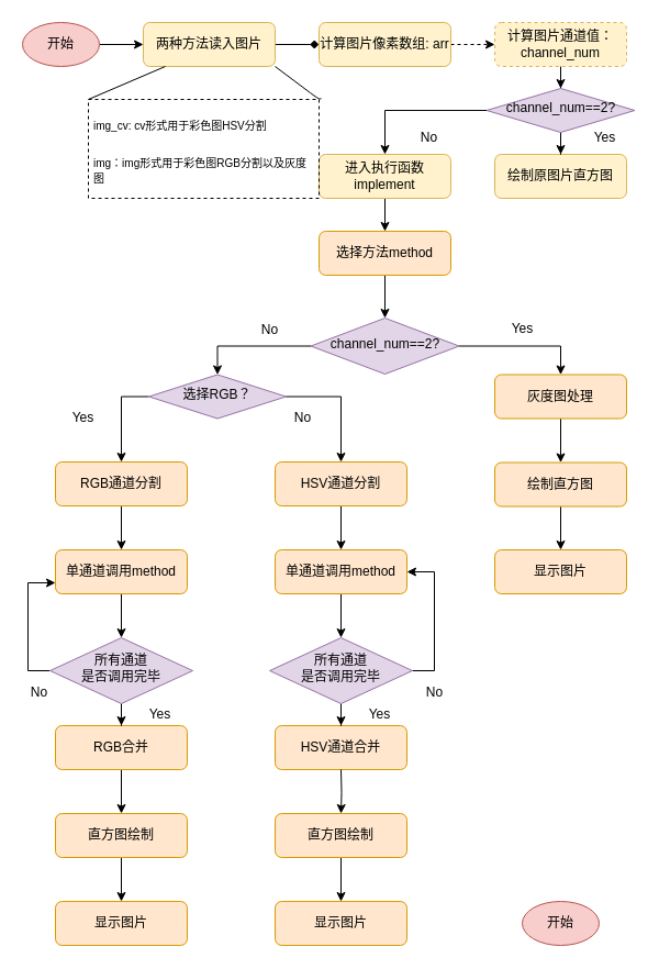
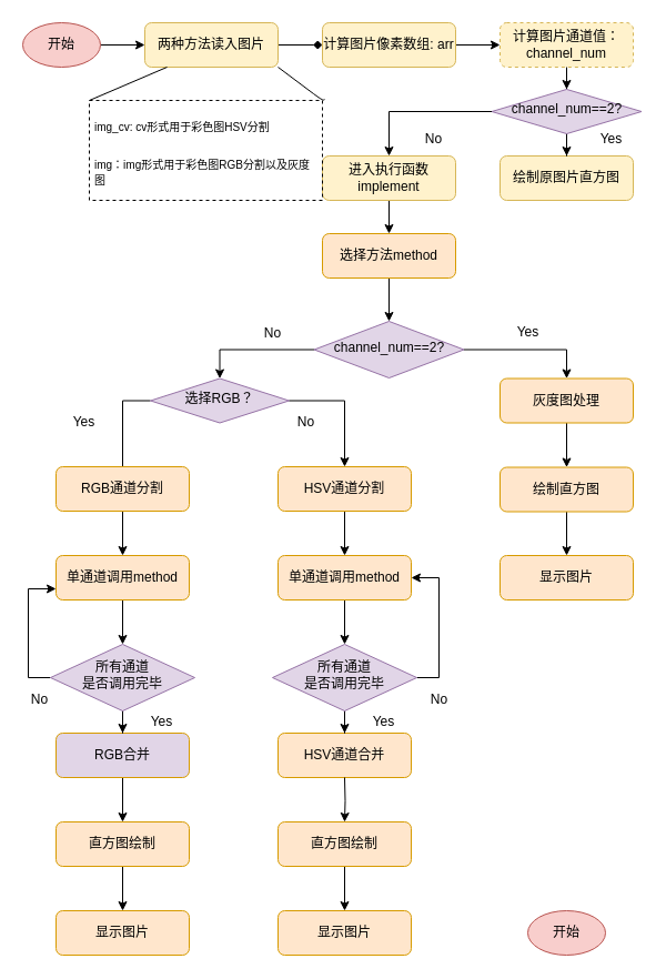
  <mxCell id="0" />
  <mxCell id="1" parent="0" />
  <mxCell id="2" value="" style="edgeStyle=orthogonalEdgeStyle;rounded=0;orthogonalLoop=1;jettySize=auto;html=1;endArrow=diamond;" edge="1" parent="1" source="3" target="7"><mxGeometry relative="1" as="geometry" /></mxCell>
  <mxCell id="3" value="两种方法读入图片" style="rounded=1;whiteSpace=wrap;html=1;fontSize=12;glass=0;strokeWidth=1;shadow=0;fillColor=#fff2cc;strokeColor=#d6b656;" parent="1" vertex="1"><mxGeometry x="130" y="20" width="120" height="40" as="geometry" /></mxCell>
  <mxCell id="4" style="edgeStyle=orthogonalEdgeStyle;rounded=0;orthogonalLoop=1;jettySize=auto;html=1;exitX=1;exitY=0.5;exitDx=0;exitDy=0;" edge="1" parent="1" source="5" target="3"><mxGeometry relative="1" as="geometry" /></mxCell>
  <mxCell id="5" value="开始" style="ellipse;whiteSpace=wrap;html=1;fillColor=#f8cecc;strokeColor=#b85450;" vertex="1" parent="1"><mxGeometry x="20" y="20" width="70" height="40" as="geometry" /></mxCell>
- <mxCell id="6" value="" style="edgeStyle=orthogonalEdgeStyle;rounded=0;orthogonalLoop=1;jettySize=auto;html=1;dashed=1;" edge="1" parent="1" source="7" target="9"><mxGeometry relative="1" as="geometry" /></mxCell>
+ <mxCell id="6" value="" style="edgeStyle=orthogonalEdgeStyle;rounded=0;orthogonalLoop=1;jettySize=auto;html=1;" edge="1" parent="1" source="7" target="9"><mxGeometry relative="1" as="geometry" /></mxCell>
  <mxCell id="7" value="计算图片像素数组: arr" style="rounded=1;whiteSpace=wrap;html=1;fontSize=12;glass=0;strokeWidth=1;shadow=0;fillColor=#fff2cc;strokeColor=#d6b656;" vertex="1" parent="1"><mxGeometry x="290" y="20" width="120" height="40" as="geometry" /></mxCell>
  <mxCell id="8" value="" style="edgeStyle=orthogonalEdgeStyle;rounded=0;orthogonalLoop=1;jettySize=auto;html=1;" edge="1" parent="1" source="9" target="15"><mxGeometry relative="1" as="geometry" /></mxCell>
  <mxCell id="9" value="计算图片通道值：channel_num" style="rounded=1;whiteSpace=wrap;html=1;fontSize=12;glass=0;strokeWidth=1;shadow=0;fillColor=#fff2cc;strokeColor=#d6b656;dashed=1;" vertex="1" parent="1"><mxGeometry x="450" y="20" width="120" height="40" as="geometry" /></mxCell>
  <mxCell id="10" value="绘制原图片直方图" style="rounded=1;whiteSpace=wrap;html=1;fontSize=12;glass=0;strokeWidth=1;shadow=0;fillColor=#fff2cc;strokeColor=#d6b656;" vertex="1" parent="1"><mxGeometry x="450" y="140" width="120" height="40" as="geometry" /></mxCell>
  <mxCell id="11" value="" style="edgeStyle=orthogonalEdgeStyle;rounded=0;orthogonalLoop=1;jettySize=auto;html=1;" edge="1" parent="1" source="12" target="19"><mxGeometry relative="1" as="geometry" /></mxCell>
  <mxCell id="12" value="进入执行函数implement" style="rounded=1;whiteSpace=wrap;html=1;fontSize=12;glass=0;strokeWidth=1;shadow=0;fillColor=#fff2cc;strokeColor=#d6b656;" vertex="1" parent="1"><mxGeometry x="290" y="140" width="120" height="40" as="geometry" /></mxCell>
  <mxCell id="13" value="" style="edgeStyle=orthogonalEdgeStyle;rounded=0;orthogonalLoop=1;jettySize=auto;html=1;" edge="1" parent="1" source="15" target="10"><mxGeometry relative="1" as="geometry" /></mxCell>
  <mxCell id="14" style="edgeStyle=orthogonalEdgeStyle;rounded=0;orthogonalLoop=1;jettySize=auto;html=1;exitX=0;exitY=0.5;exitDx=0;exitDy=0;" edge="1" parent="1" source="15" target="12"><mxGeometry relative="1" as="geometry" /></mxCell>
  <mxCell id="15" value="channel_num==2?" style="rhombus;whiteSpace=wrap;html=1;shadow=0;fontFamily=Helvetica;fontSize=12;align=center;strokeWidth=1;spacing=6;spacingTop=-4;fillColor=#e1d5e7;strokeColor=#9673a6;" vertex="1" parent="1"><mxGeometry x="442.5" y="80" width="135" height="40" as="geometry" /></mxCell>
  <mxCell id="16" value="No" style="text;html=1;resizable=0;autosize=1;align=center;verticalAlign=middle;points=[];fillColor=none;strokeColor=none;rounded=0;" vertex="1" parent="1"><mxGeometry x="375" y="115" width="30" height="20" as="geometry" /></mxCell>
  <mxCell id="17" value="Yes" style="text;html=1;resizable=0;autosize=1;align=center;verticalAlign=middle;points=[];fillColor=none;strokeColor=none;rounded=0;" vertex="1" parent="1"><mxGeometry x="535" y="115" width="30" height="20" as="geometry" /></mxCell>
  <mxCell id="18" style="edgeStyle=orthogonalEdgeStyle;rounded=0;orthogonalLoop=1;jettySize=auto;html=1;exitX=0.5;exitY=1;exitDx=0;exitDy=0;entryX=0.5;entryY=0;entryDx=0;entryDy=0;" edge="1" parent="1" source="19" target="25"><mxGeometry relative="1" as="geometry" /></mxCell>
  <mxCell id="19" value="选择方法method" style="rounded=1;whiteSpace=wrap;html=1;fontSize=12;glass=0;strokeWidth=1;shadow=0;fillColor=#ffe6cc;strokeColor=#d79b00;" vertex="1" parent="1"><mxGeometry x="290" y="210" width="120" height="40" as="geometry" /></mxCell>
  <mxCell id="20" value="&lt;h1&gt;&lt;span style=&quot;font-size: x-small ; font-weight: 400&quot;&gt;img_cv: cv形式用于彩色图HSV分割&lt;/span&gt;&lt;br&gt;&lt;/h1&gt;&lt;h1&gt;&lt;div style=&quot;font-size: 12px ; font-weight: 400&quot;&gt;&lt;font size=&quot;1&quot;&gt;img：img形式用于彩色图RGB分割以及灰度图&lt;/font&gt;&lt;/div&gt;&lt;/h1&gt;" style="text;html=1;fillColor=none;spacing=5;spacingTop=-20;whiteSpace=wrap;overflow=hidden;rounded=0;perimeterSpacing=2;strokeColor=#000000;dashed=1;" vertex="1" parent="1"><mxGeometry x="80" y="90" width="210" height="90" as="geometry" /></mxCell>
  <mxCell id="21" value="" style="endArrow=none;html=1;" edge="1" parent="1"><mxGeometry width="50" height="50" relative="1" as="geometry"><mxPoint x="80" y="90" as="sourcePoint" /><mxPoint x="150" y="60" as="targetPoint" /><Array as="points"><mxPoint x="80" y="90" /></Array></mxGeometry></mxCell>
  <mxCell id="22" value="" style="endArrow=none;html=1;" edge="1" parent="1" source="20"><mxGeometry width="50" height="50" relative="1" as="geometry"><mxPoint x="180" y="90" as="sourcePoint" /><mxPoint x="250" y="60" as="targetPoint" /><Array as="points"><mxPoint x="290" y="90" /></Array></mxGeometry></mxCell>
  <mxCell id="23" style="edgeStyle=orthogonalEdgeStyle;rounded=0;orthogonalLoop=1;jettySize=auto;html=1;exitX=1;exitY=0.5;exitDx=0;exitDy=0;entryX=0.5;entryY=0;entryDx=0;entryDy=0;" edge="1" parent="1" source="25" target="29"><mxGeometry relative="1" as="geometry" /></mxCell>
  <mxCell id="24" style="edgeStyle=orthogonalEdgeStyle;rounded=0;orthogonalLoop=1;jettySize=auto;html=1;exitX=0;exitY=0.5;exitDx=0;exitDy=0;entryX=0.5;entryY=0;entryDx=0;entryDy=0;" edge="1" parent="1" source="25" target="27"><mxGeometry relative="1" as="geometry" /></mxCell>
  <mxCell id="25" value="channel_num==2?" style="rhombus;whiteSpace=wrap;html=1;shadow=0;fontFamily=Helvetica;fontSize=12;align=center;strokeWidth=1;spacing=6;spacingTop=-4;fillColor=#e1d5e7;strokeColor=#9673a6;" vertex="1" parent="1"><mxGeometry x="282.5" y="289" width="135" height="51" as="geometry" /></mxCell>
- <mxCell id="26" style="edgeStyle=orthogonalEdgeStyle;rounded=0;orthogonalLoop=1;jettySize=auto;html=1;exitX=0;exitY=0.5;exitDx=0;exitDy=0;entryX=0.5;entryY=0;entryDx=0;entryDy=0;" edge="1" parent="1" source="27" target="36"><mxGeometry relative="1" as="geometry"><Array as="points"><mxPoint x="110" y="360" /></Array></mxGeometry></mxCell>
+ <mxCell id="26" style="edgeStyle=orthogonalEdgeStyle;rounded=0;orthogonalLoop=1;jettySize=auto;html=1;exitX=0;exitY=0.5;exitDx=0;exitDy=0;entryX=0.5;entryY=0;entryDx=0;entryDy=0;endArrow=none;" edge="1" parent="1" source="27" target="36"><mxGeometry relative="1" as="geometry"><Array as="points"><mxPoint x="110" y="360" /></Array></mxGeometry></mxCell>
  <mxCell id="27" value="选择RGB？" style="rhombus;whiteSpace=wrap;html=1;shadow=0;fontFamily=Helvetica;fontSize=12;align=center;strokeWidth=1;spacing=6;spacingTop=-4;fillColor=#e1d5e7;strokeColor=#9673a6;" vertex="1" parent="1"><mxGeometry x="135" y="340.5" width="125" height="40" as="geometry" /></mxCell>
  <mxCell id="28" style="edgeStyle=orthogonalEdgeStyle;rounded=0;orthogonalLoop=1;jettySize=auto;html=1;exitX=0.5;exitY=1;exitDx=0;exitDy=0;entryX=0.5;entryY=0;entryDx=0;entryDy=0;" edge="1" parent="1" source="29" target="33"><mxGeometry relative="1" as="geometry" /></mxCell>
  <mxCell id="29" value="灰度图处理" style="rounded=1;whiteSpace=wrap;html=1;fontSize=12;glass=0;strokeWidth=1;shadow=0;fillColor=#ffe6cc;strokeColor=#d79b00;" vertex="1" parent="1"><mxGeometry x="450" y="340.5" width="120" height="40" as="geometry" /></mxCell>
  <mxCell id="30" value="Yes" style="text;html=1;resizable=0;autosize=1;align=center;verticalAlign=middle;points=[];fillColor=none;strokeColor=none;rounded=0;" vertex="1" parent="1"><mxGeometry x="460" y="289" width="30" height="20" as="geometry" /></mxCell>
  <mxCell id="31" value="No" style="text;html=1;resizable=0;autosize=1;align=center;verticalAlign=middle;points=[];fillColor=none;strokeColor=none;rounded=0;" vertex="1" parent="1"><mxGeometry x="230" y="290" width="30" height="20" as="geometry" /></mxCell>
  <mxCell id="32" style="edgeStyle=orthogonalEdgeStyle;rounded=0;orthogonalLoop=1;jettySize=auto;html=1;exitX=0.5;exitY=1;exitDx=0;exitDy=0;entryX=0.5;entryY=0;entryDx=0;entryDy=0;" edge="1" parent="1" source="33" target="34"><mxGeometry relative="1" as="geometry" /></mxCell>
  <mxCell id="33" value="绘制直方图" style="rounded=1;whiteSpace=wrap;html=1;fontSize=12;glass=0;strokeWidth=1;shadow=0;fillColor=#ffe6cc;strokeColor=#d79b00;" vertex="1" parent="1"><mxGeometry x="450" y="420.5" width="120" height="40" as="geometry" /></mxCell>
  <mxCell id="34" value="显示图片" style="rounded=1;whiteSpace=wrap;html=1;fontSize=12;glass=0;strokeWidth=1;shadow=0;fillColor=#ffe6cc;strokeColor=#d79b00;" vertex="1" parent="1"><mxGeometry x="450" y="500" width="120" height="40" as="geometry" /></mxCell>
  <mxCell id="35" style="edgeStyle=orthogonalEdgeStyle;rounded=0;orthogonalLoop=1;jettySize=auto;html=1;exitX=0.5;exitY=1;exitDx=0;exitDy=0;entryX=0.5;entryY=0;entryDx=0;entryDy=0;" edge="1" source="36" target="38" parent="1"><mxGeometry relative="1" as="geometry" /></mxCell>
  <mxCell id="36" value="RGB通道分割" style="rounded=1;whiteSpace=wrap;html=1;fontSize=12;glass=0;strokeWidth=1;shadow=0;fillColor=#ffe6cc;strokeColor=#d79b00;" vertex="1" parent="1"><mxGeometry x="50" y="420" width="120" height="40" as="geometry" /></mxCell>
  <mxCell id="37" value="" style="edgeStyle=orthogonalEdgeStyle;rounded=0;orthogonalLoop=1;jettySize=auto;html=1;" edge="1" parent="1" source="38" target="51"><mxGeometry relative="1" as="geometry" /></mxCell>
  <mxCell id="38" value="单通道调用method" style="rounded=1;whiteSpace=wrap;html=1;fontSize=12;glass=0;strokeWidth=1;shadow=0;fillColor=#ffe6cc;strokeColor=#d79b00;" vertex="1" parent="1"><mxGeometry x="50" y="500" width="120" height="40" as="geometry" /></mxCell>
  <mxCell id="39" value="" style="edgeStyle=orthogonalEdgeStyle;rounded=0;orthogonalLoop=1;jettySize=auto;html=1;" edge="1" parent="1" source="40" target="60"><mxGeometry relative="1" as="geometry" /></mxCell>
- <mxCell id="40" value="RGB合并" style="rounded=1;whiteSpace=wrap;html=1;fontSize=12;glass=0;strokeWidth=1;shadow=0;fillColor=#ffe6cc;strokeColor=#d79b00;" vertex="1" parent="1"><mxGeometry x="50" y="660" width="120" height="40" as="geometry" /></mxCell>
+ <mxCell id="40" value="RGB合并" style="rounded=1;whiteSpace=wrap;html=1;fontSize=12;glass=0;strokeWidth=1;shadow=0;fillColor=#e1d5e7;strokeColor=#d79b00;" vertex="1" parent="1"><mxGeometry x="50" y="660" width="120" height="40" as="geometry" /></mxCell>
  <mxCell id="41" value="Yes" style="text;html=1;resizable=0;autosize=1;align=center;verticalAlign=middle;points=[];fillColor=none;strokeColor=none;rounded=0;" vertex="1" parent="1"><mxGeometry x="60" y="370" width="30" height="20" as="geometry" /></mxCell>
  <mxCell id="42" style="edgeStyle=orthogonalEdgeStyle;rounded=0;orthogonalLoop=1;jettySize=auto;html=1;exitX=1;exitY=0.5;exitDx=0;exitDy=0;entryX=0.5;entryY=0;entryDx=0;entryDy=0;" edge="1" parent="1" target="44" source="27"><mxGeometry relative="1" as="geometry"><mxPoint x="325" y="360" as="sourcePoint" /><Array as="points"><mxPoint x="310" y="360" /></Array></mxGeometry></mxCell>
  <mxCell id="43" style="edgeStyle=orthogonalEdgeStyle;rounded=0;orthogonalLoop=1;jettySize=auto;html=1;exitX=0.5;exitY=1;exitDx=0;exitDy=0;entryX=0.5;entryY=0;entryDx=0;entryDy=0;" edge="1" parent="1" source="44" target="46"><mxGeometry relative="1" as="geometry" /></mxCell>
  <mxCell id="44" value="HSV通道分割" style="rounded=1;whiteSpace=wrap;html=1;fontSize=12;glass=0;strokeWidth=1;shadow=0;fillColor=#ffe6cc;strokeColor=#d79b00;" vertex="1" parent="1"><mxGeometry x="250" y="420" width="120" height="40" as="geometry" /></mxCell>
  <mxCell id="45" value="" style="edgeStyle=orthogonalEdgeStyle;rounded=0;orthogonalLoop=1;jettySize=auto;html=1;" edge="1" parent="1" source="46" target="54"><mxGeometry relative="1" as="geometry" /></mxCell>
  <mxCell id="46" value="单通道调用method" style="rounded=1;whiteSpace=wrap;html=1;fontSize=12;glass=0;strokeWidth=1;shadow=0;fillColor=#ffe6cc;strokeColor=#d79b00;" vertex="1" parent="1"><mxGeometry x="250" y="500" width="120" height="40" as="geometry" /></mxCell>
  <mxCell id="47" value="HSV通道合并" style="rounded=1;whiteSpace=wrap;html=1;fontSize=12;glass=0;strokeWidth=1;shadow=0;fillColor=#ffe6cc;strokeColor=#d79b00;" vertex="1" parent="1"><mxGeometry x="250" y="660" width="120" height="40" as="geometry" /></mxCell>
  <mxCell id="48" value="No" style="text;html=1;resizable=0;autosize=1;align=center;verticalAlign=middle;points=[];fillColor=none;strokeColor=none;rounded=0;" vertex="1" parent="1"><mxGeometry x="260" y="370" width="30" height="20" as="geometry" /></mxCell>
  <mxCell id="49" style="edgeStyle=orthogonalEdgeStyle;rounded=0;orthogonalLoop=1;jettySize=auto;html=1;exitX=0;exitY=0.5;exitDx=0;exitDy=0;entryX=0;entryY=0.75;entryDx=0;entryDy=0;" edge="1" parent="1" source="51" target="38"><mxGeometry relative="1" as="geometry" /></mxCell>
  <mxCell id="50" value="" style="edgeStyle=orthogonalEdgeStyle;rounded=0;orthogonalLoop=1;jettySize=auto;html=1;" edge="1" parent="1" source="51" target="40"><mxGeometry relative="1" as="geometry" /></mxCell>
  <mxCell id="51" value="所有通道&lt;br&gt;是否调用完毕" style="rhombus;whiteSpace=wrap;html=1;shadow=0;fontFamily=Helvetica;fontSize=12;align=center;strokeWidth=1;spacing=6;spacingTop=-4;fillColor=#e1d5e7;strokeColor=#9673a6;" vertex="1" parent="1"><mxGeometry x="45" y="580" width="130" height="60" as="geometry" /></mxCell>
  <mxCell id="52" style="edgeStyle=orthogonalEdgeStyle;rounded=0;orthogonalLoop=1;jettySize=auto;html=1;exitX=1;exitY=0.5;exitDx=0;exitDy=0;entryX=1;entryY=0.5;entryDx=0;entryDy=0;" edge="1" parent="1" source="54" target="46"><mxGeometry relative="1" as="geometry" /></mxCell>
  <mxCell id="53" value="" style="edgeStyle=orthogonalEdgeStyle;rounded=0;orthogonalLoop=1;jettySize=auto;html=1;" edge="1" parent="1" source="54" target="47"><mxGeometry relative="1" as="geometry" /></mxCell>
  <mxCell id="54" value="所有通道&lt;br&gt;是否调用完毕" style="rhombus;whiteSpace=wrap;html=1;shadow=0;fontFamily=Helvetica;fontSize=12;align=center;strokeWidth=1;spacing=6;spacingTop=-4;fillColor=#e1d5e7;strokeColor=#9673a6;" vertex="1" parent="1"><mxGeometry x="245" y="580" width="130" height="60" as="geometry" /></mxCell>
  <mxCell id="55" value="Yes" style="text;html=1;resizable=0;autosize=1;align=center;verticalAlign=middle;points=[];fillColor=none;strokeColor=none;rounded=0;" vertex="1" parent="1"><mxGeometry x="130" y="640" width="30" height="20" as="geometry" /></mxCell>
  <mxCell id="56" value="No" style="text;html=1;resizable=0;autosize=1;align=center;verticalAlign=middle;points=[];fillColor=none;strokeColor=none;rounded=0;" vertex="1" parent="1"><mxGeometry x="20" y="620" width="30" height="20" as="geometry" /></mxCell>
  <mxCell id="57" value="No" style="text;html=1;resizable=0;autosize=1;align=center;verticalAlign=middle;points=[];fillColor=none;strokeColor=none;rounded=0;" vertex="1" parent="1"><mxGeometry x="380" y="620" width="30" height="20" as="geometry" /></mxCell>
  <mxCell id="58" value="Yes" style="text;html=1;resizable=0;autosize=1;align=center;verticalAlign=middle;points=[];fillColor=none;strokeColor=none;rounded=0;" vertex="1" parent="1"><mxGeometry x="330" y="640" width="30" height="20" as="geometry" /></mxCell>
  <mxCell id="59" value="" style="edgeStyle=orthogonalEdgeStyle;rounded=0;orthogonalLoop=1;jettySize=auto;html=1;" edge="1" parent="1" source="60" target="61"><mxGeometry relative="1" as="geometry" /></mxCell>
  <mxCell id="60" value="直方图绘制" style="rounded=1;whiteSpace=wrap;html=1;fontSize=12;glass=0;strokeWidth=1;shadow=0;fillColor=#ffe6cc;strokeColor=#d79b00;" vertex="1" parent="1"><mxGeometry x="50" y="740" width="120" height="40" as="geometry" /></mxCell>
  <mxCell id="61" value="显示图片" style="rounded=1;whiteSpace=wrap;html=1;fontSize=12;glass=0;strokeWidth=1;shadow=0;fillColor=#ffe6cc;strokeColor=#d79b00;" vertex="1" parent="1"><mxGeometry x="50" y="820" width="120" height="40" as="geometry" /></mxCell>
  <mxCell id="62" value="" style="edgeStyle=orthogonalEdgeStyle;rounded=0;orthogonalLoop=1;jettySize=auto;html=1;" edge="1" parent="1" target="64"><mxGeometry relative="1" as="geometry"><mxPoint x="310" y="700" as="sourcePoint" /></mxGeometry></mxCell>
  <mxCell id="63" value="" style="edgeStyle=orthogonalEdgeStyle;rounded=0;orthogonalLoop=1;jettySize=auto;html=1;" edge="1" parent="1" source="64" target="65"><mxGeometry relative="1" as="geometry" /></mxCell>
  <mxCell id="64" value="直方图绘制" style="rounded=1;whiteSpace=wrap;html=1;fontSize=12;glass=0;strokeWidth=1;shadow=0;fillColor=#ffe6cc;strokeColor=#d79b00;" vertex="1" parent="1"><mxGeometry x="250" y="740" width="120" height="40" as="geometry" /></mxCell>
  <mxCell id="65" value="显示图片" style="rounded=1;whiteSpace=wrap;html=1;fontSize=12;glass=0;strokeWidth=1;shadow=0;fillColor=#ffe6cc;strokeColor=#d79b00;" vertex="1" parent="1"><mxGeometry x="250" y="820" width="120" height="40" as="geometry" /></mxCell>
  <mxCell id="66" value="开始" style="ellipse;whiteSpace=wrap;html=1;fillColor=#f8cecc;strokeColor=#b85450;" vertex="1" parent="1"><mxGeometry x="475" y="820" width="70" height="40" as="geometry" /></mxCell>
